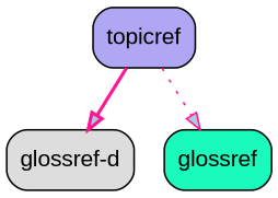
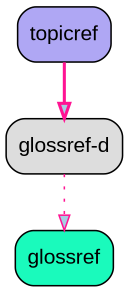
  strict digraph {
    node [fontname=Arial shape=Mrecord style=filled]
    edge [color=deeppink fillcolor="#a6cee3"]
    n1 [fillcolor="#DDDDDD" label="glossref-d"]
    n2 [fillcolor="#AFA7F4" label=topicref]
    n3 [fillcolor="#1AFABC" label=glossref]
    n2 -> n1 [style=bold]
-   n2 -> n3 [style=dotted]
+   n1 -> n3 [style=dotted]
  }
